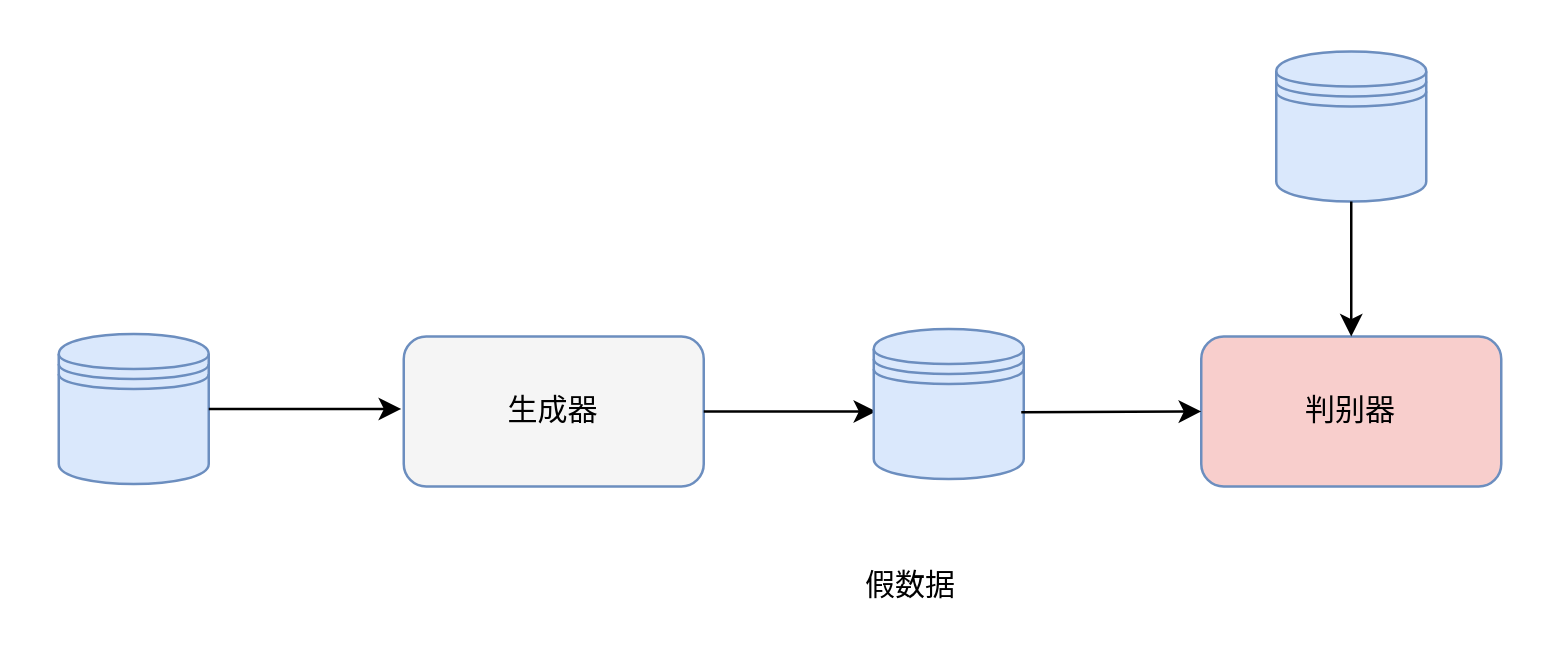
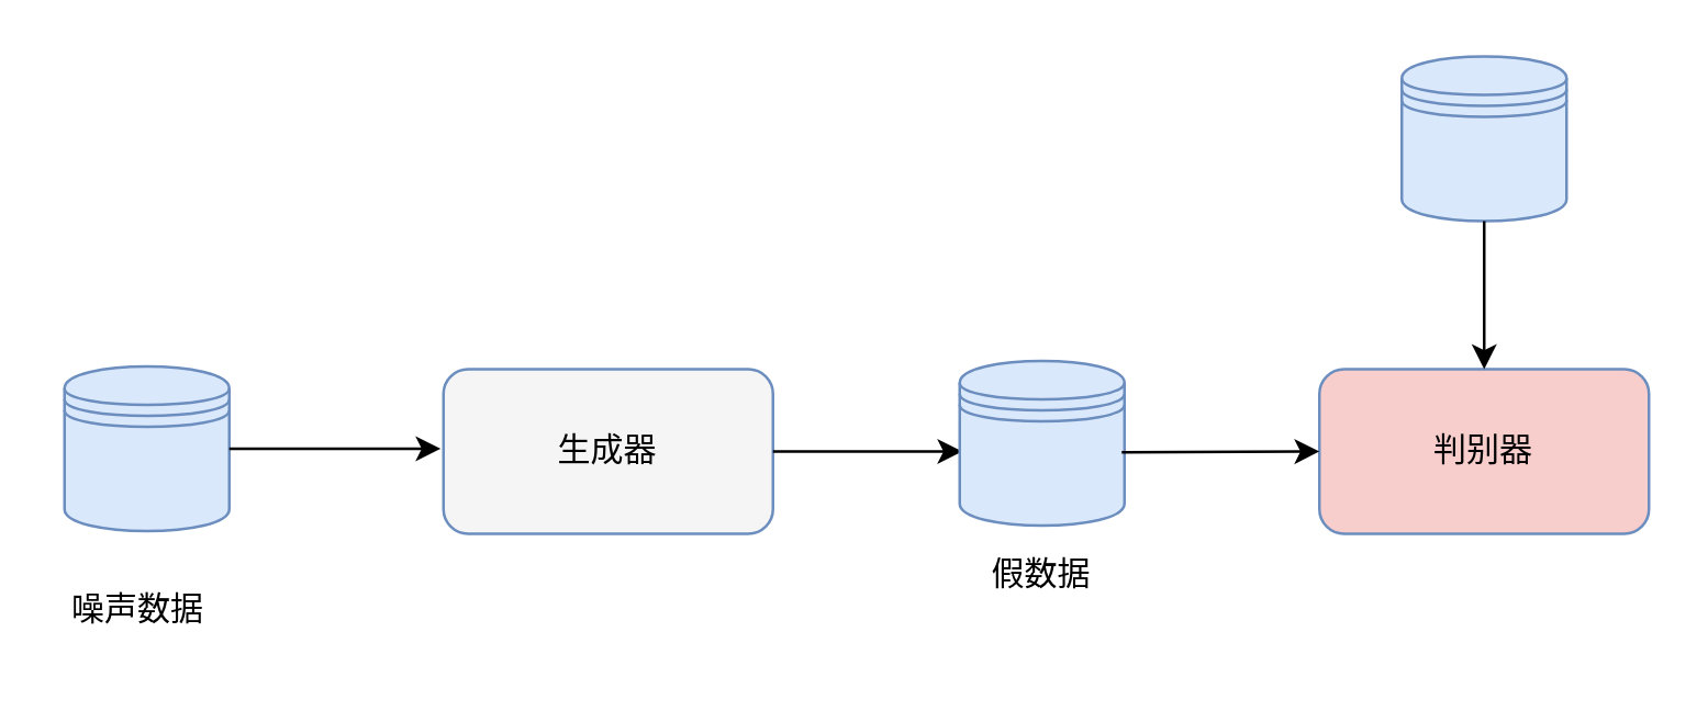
  <mxCell id="0" />
  <mxCell id="1" parent="0" />
  <mxCell id="2" value="生成器" style="rounded=1;whiteSpace=wrap;html=1;fillColor=#f5f5f5;strokeColor=#6c8ebf;" vertex="1" parent="1"><mxGeometry x="161" y="134" width="120" height="60" as="geometry" /></mxCell>
  <mxCell id="3" value="判别器" style="rounded=1;whiteSpace=wrap;html=1;fillColor=#f8cecc;strokeColor=#6c8ebf;" vertex="1" parent="1"><mxGeometry x="480" y="134" width="120" height="60" as="geometry" /></mxCell>
  <mxCell id="4" value="" style="endArrow=classic;html=1;rounded=0;exitX=1;exitY=0.5;exitDx=0;exitDy=0;" edge="1" parent="1" source="2"><mxGeometry width="50" height="50" relative="1" as="geometry"><mxPoint x="341" y="254" as="sourcePoint" /><mxPoint x="350" y="164" as="targetPoint" /></mxGeometry></mxCell>
  <mxCell id="5" value="" style="shape=datastore;whiteSpace=wrap;html=1;fillColor=#dae8fc;strokeColor=#6c8ebf;" vertex="1" parent="1"><mxGeometry x="23" y="133" width="60" height="60" as="geometry" /></mxCell>
+ <mxCell id="6" value="噪声数据" style="text;html=1;strokeColor=none;fillColor=none;align=center;verticalAlign=middle;whiteSpace=wrap;rounded=0;" vertex="1" parent="1"><mxGeometry x="20" y="207" width="60" height="30" as="geometry" /></mxCell>
  <mxCell id="7" value="" style="shape=datastore;whiteSpace=wrap;html=1;fillColor=#dae8fc;strokeColor=#6c8ebf;" vertex="1" parent="1"><mxGeometry x="510" y="20" width="60" height="60" as="geometry" /></mxCell>
  <mxCell id="8" value="" style="endArrow=classic;html=1;rounded=0;entryX=0.5;entryY=0;entryDx=0;entryDy=0;exitX=0.5;exitY=1;exitDx=0;exitDy=0;" edge="1" parent="1" source="7" target="3"><mxGeometry width="50" height="50" relative="1" as="geometry"><mxPoint x="430" y="173" as="sourcePoint" /><mxPoint x="490" y="173" as="targetPoint" /></mxGeometry></mxCell>
  <mxCell id="9" value="" style="endArrow=classic;html=1;rounded=0;exitX=1;exitY=0.5;exitDx=0;exitDy=0;" edge="1" parent="1" source="5"><mxGeometry width="50" height="50" relative="1" as="geometry"><mxPoint x="411" y="91" as="sourcePoint" /><mxPoint x="160" y="163" as="targetPoint" /></mxGeometry></mxCell>
  <mxCell id="10" value="" style="shape=datastore;whiteSpace=wrap;html=1;fillColor=#dae8fc;strokeColor=#6c8ebf;" vertex="1" parent="1"><mxGeometry x="349" y="131" width="60" height="60" as="geometry" /></mxCell>
- <mxCell id="11" value="假数据" style="text;html=1;strokeColor=none;fillColor=none;align=center;verticalAlign=middle;whiteSpace=wrap;rounded=0;" vertex="1" parent="1"><mxGeometry x="334" y="219" width="60" height="30" as="geometry" /></mxCell>
+ <mxCell id="11" value="假数据" style="text;html=1;strokeColor=none;fillColor=none;align=center;verticalAlign=middle;whiteSpace=wrap;rounded=0;" vertex="1" parent="1"><mxGeometry x="349" y="194" width="60" height="30" as="geometry" /></mxCell>
  <mxCell id="12" value="" style="endArrow=classic;html=1;rounded=0;entryX=0;entryY=0.5;entryDx=0;entryDy=0;" edge="1" parent="1" target="3"><mxGeometry width="50" height="50" relative="1" as="geometry"><mxPoint x="408" y="164.25" as="sourcePoint" /><mxPoint x="478" y="163.75" as="targetPoint" /></mxGeometry></mxCell>
